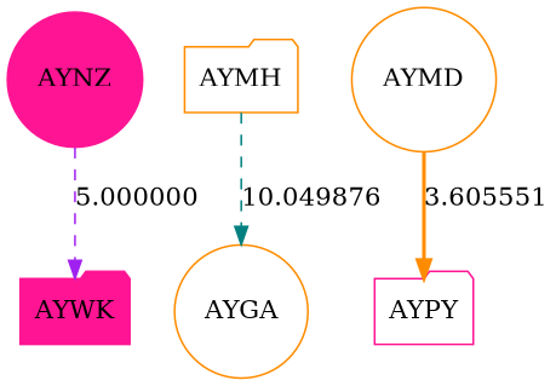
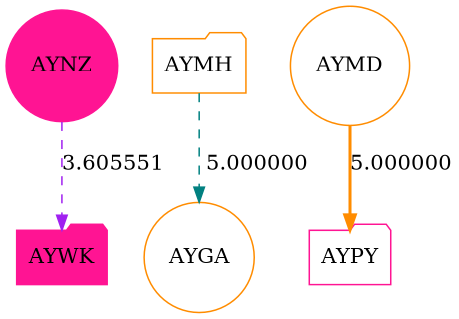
  digraph {
    scale=0.5
    node [color=deeppink shape=circle]
    edge [style=dashed]
    AYNZ [style=filled]
    AYWK [shape=folder style=filled]
    AYMH [color=darkorange shape=folder]
    AYGA [color=darkorange]
    AYMD [color=darkorange]
    AYPY [shape=folder]
-   AYNZ -> AYWK [color=purple label=5.000000]
-   AYMH -> AYGA [color=teal label=10.049876]
-   AYMD -> AYPY [color=darkorange label=3.605551 style=bold]
+   AYNZ -> AYWK [color=purple label=3.605551]
+   AYMH -> AYGA [color=teal label=5.000000]
+   AYMD -> AYPY [color=darkorange label=5.000000 style=bold]
  }
